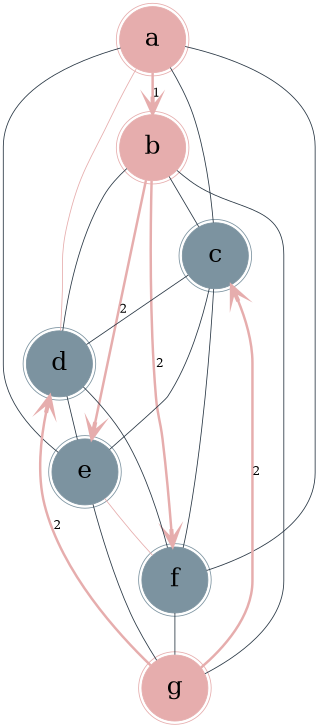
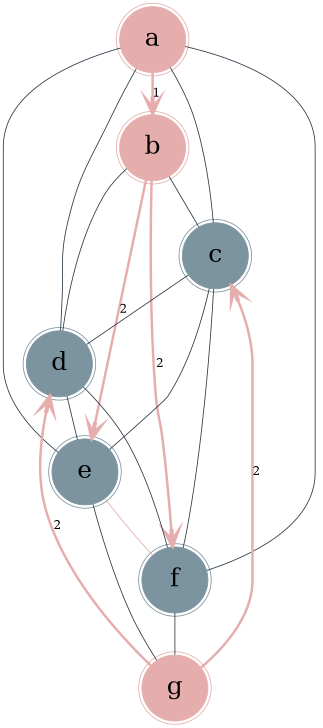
  digraph {
    mindist=3
    node [arrowhead=none color="#7c93a0" fontsize=30 penwidth=1 shape=doublecircle style=filled]
    edge [arrowhead=none color="#2A3845" penwidth=1]
    a [color="#e6adad" height=1]
    b [color="#e6adad" height=1]
    c [height=1]
    d [height=1]
    e [height=1]
    f [height=1]
    g [color="#e6adad" height=1]
    a -> b [arrowhead=vee arrowsize=2 color="#e6adad" label=1 penwidth=3]
    a -> c [label=" "]
-   a -> d [color="#e6adad" label=" "]
+   a -> d [label=" "]
    a -> e [label=" "]
    a -> f [label=" "]
    b -> c [label=" "]
    b -> d [label=" "]
    b -> e [arrowhead=vee arrowsize=2 color="#e6adad" label=2 penwidth=3]
    b -> f [arrowhead=vee arrowsize=2 color="#e6adad" label=2 penwidth=3]
-   b -> g [label=" "]
    c -> d [label=" "]
    c -> e [label=" "]
    c -> f [label=" "]
    d -> e [label=" "]
    d -> f [label=" "]
    e -> f [color="#e6adad" label=" "]
    e -> g [label=" "]
    f -> g [label=" "]
    g -> c [arrowhead=vee arrowsize=2 color="#e6adad" label=2 penwidth=3]
    g -> d [arrowhead=vee arrowsize=2 color="#e6adad" label=2 penwidth=3]
  }
